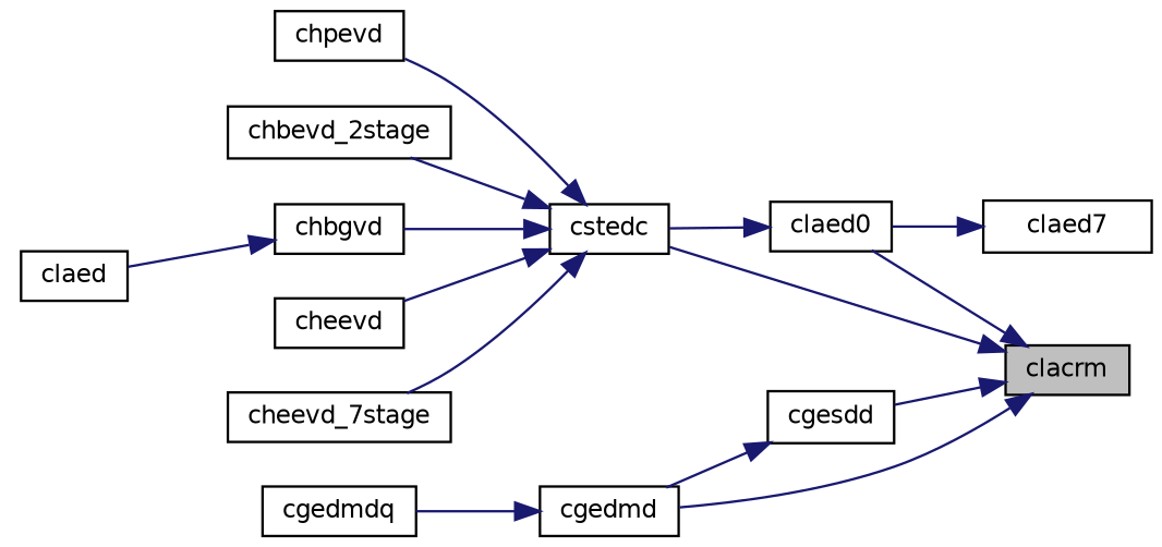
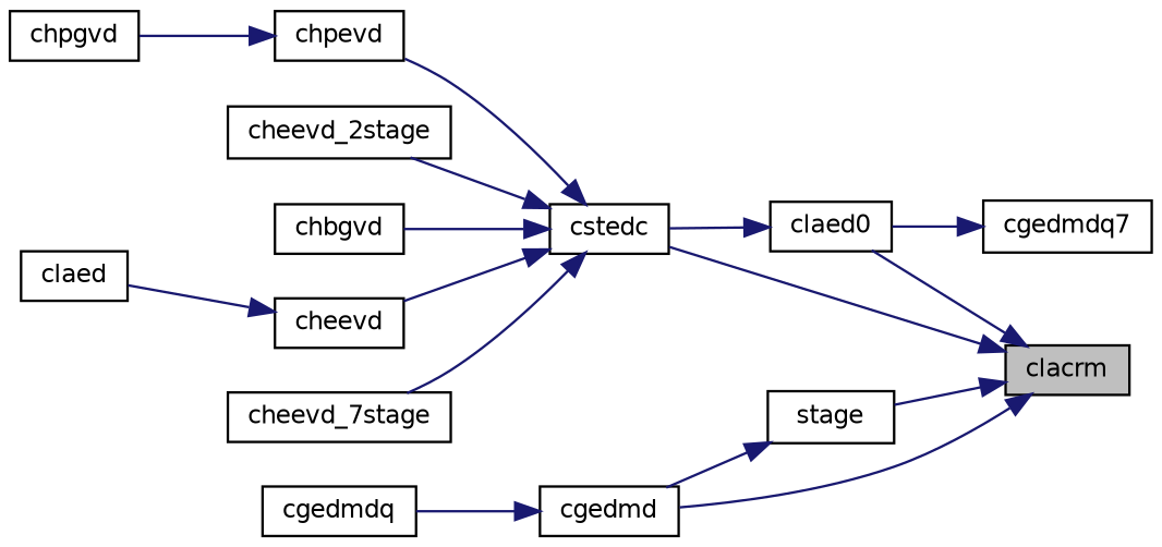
  digraph {
    rankdir=RL
    node [color=black fillcolor=white fontname=Helvetica fontsize=10 shape=record style=filled]
    edge [color=midnightblue dir=back fontname=Helvetica fontsize=10 labelfontname=Helvetica labelfontsize=10 style=solid]
    n1 [fillcolor=grey75 fontcolor=black height=0.2 label=clacrm width=0.4]
-   n2 [height=0.2 label=cgesdd width=0.4]
+   n2 [height=0.2 label=stage width=0.4]
    n3 [height=0.2 label=claed0 width=0.4]
    n4 [height=0.2 label=cstedc width=0.4]
    n5 [height=0.2 label=cgedmd width=0.4]
-   n6 [height=0.2 label=chbevd_2stage width=0.4]
+   n6 [height=0.2 label=cheevd_2stage width=0.4]
    n7 [height=0.2 label=chbgvd width=0.4]
    n8 [height=0.2 label=cheevd width=0.4]
    n9 [height=0.2 label=cheevd_7stage width=0.4]
    n10 [height=0.2 label=chpevd width=0.4]
-   n11 [height=0.2 label=claed7 width=0.4]
+   n11 [height=0.2 label=cgedmdq7 width=0.4]
    n12 [height=0.2 label=cgedmdq width=0.4]
    n13 [height=0.2 label=claed width=0.4]
+   n14 [height=0.2 label=chpgvd width=0.4]
    n1 -> n2
    n1 -> n3
    n1 -> n4
    n1 -> n5
    n2 -> n5
    n3 -> n4
    n4 -> n6
    n4 -> n7
    n4 -> n8
    n4 -> n9
    n4 -> n10
    n5 -> n12
-   n7 -> n13
+   n8 -> n13
+   n10 -> n14
    n11 -> n3
  }
